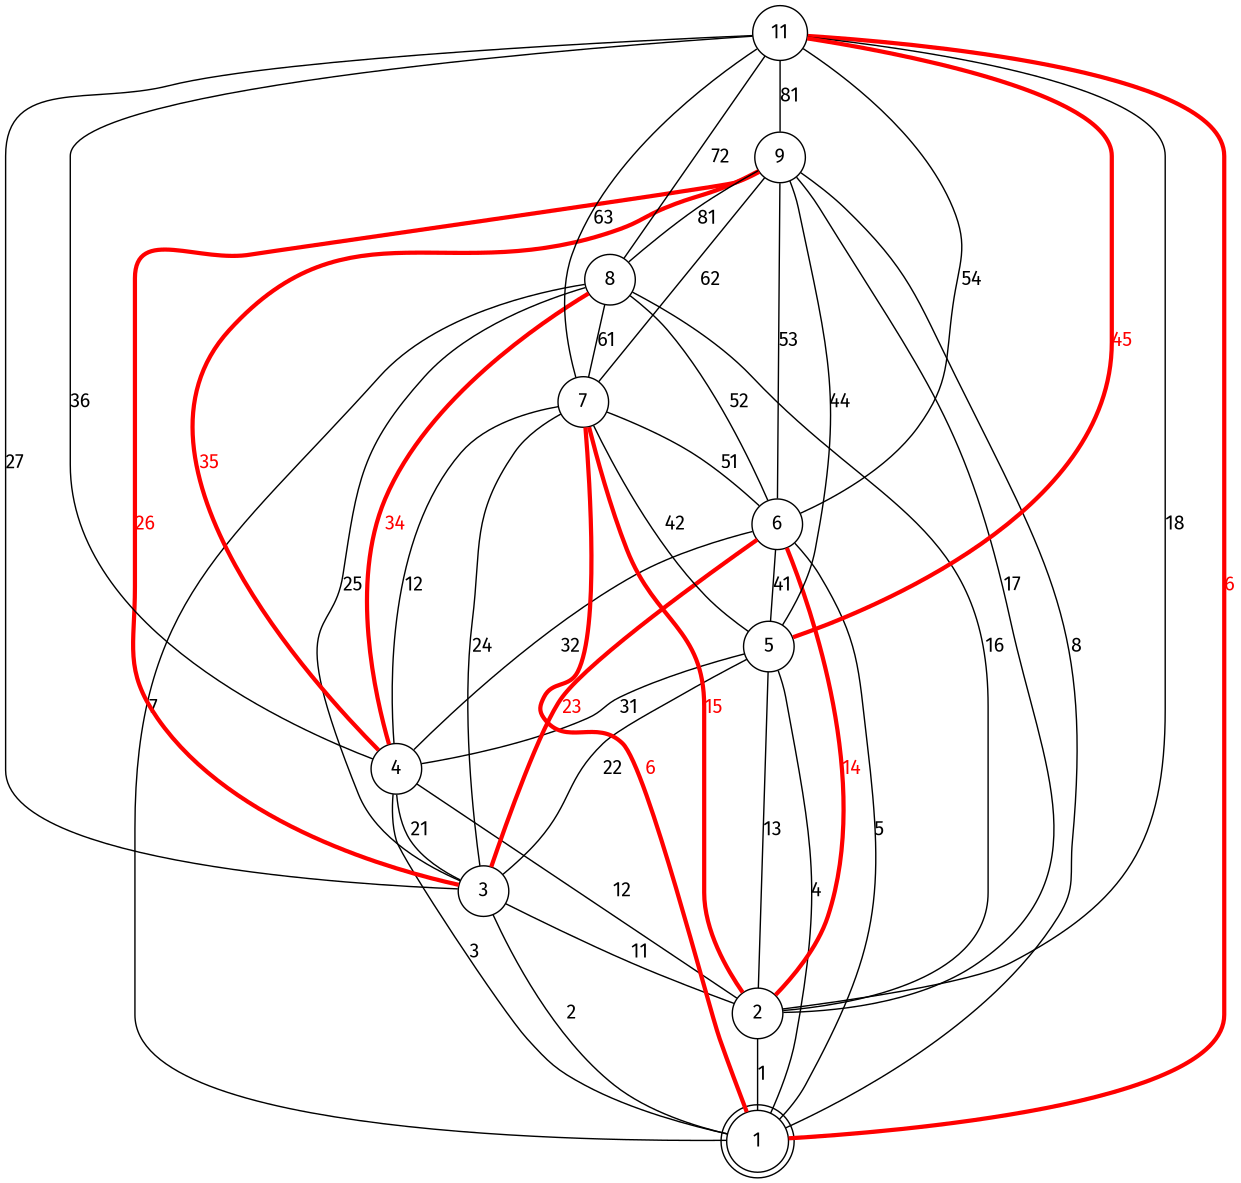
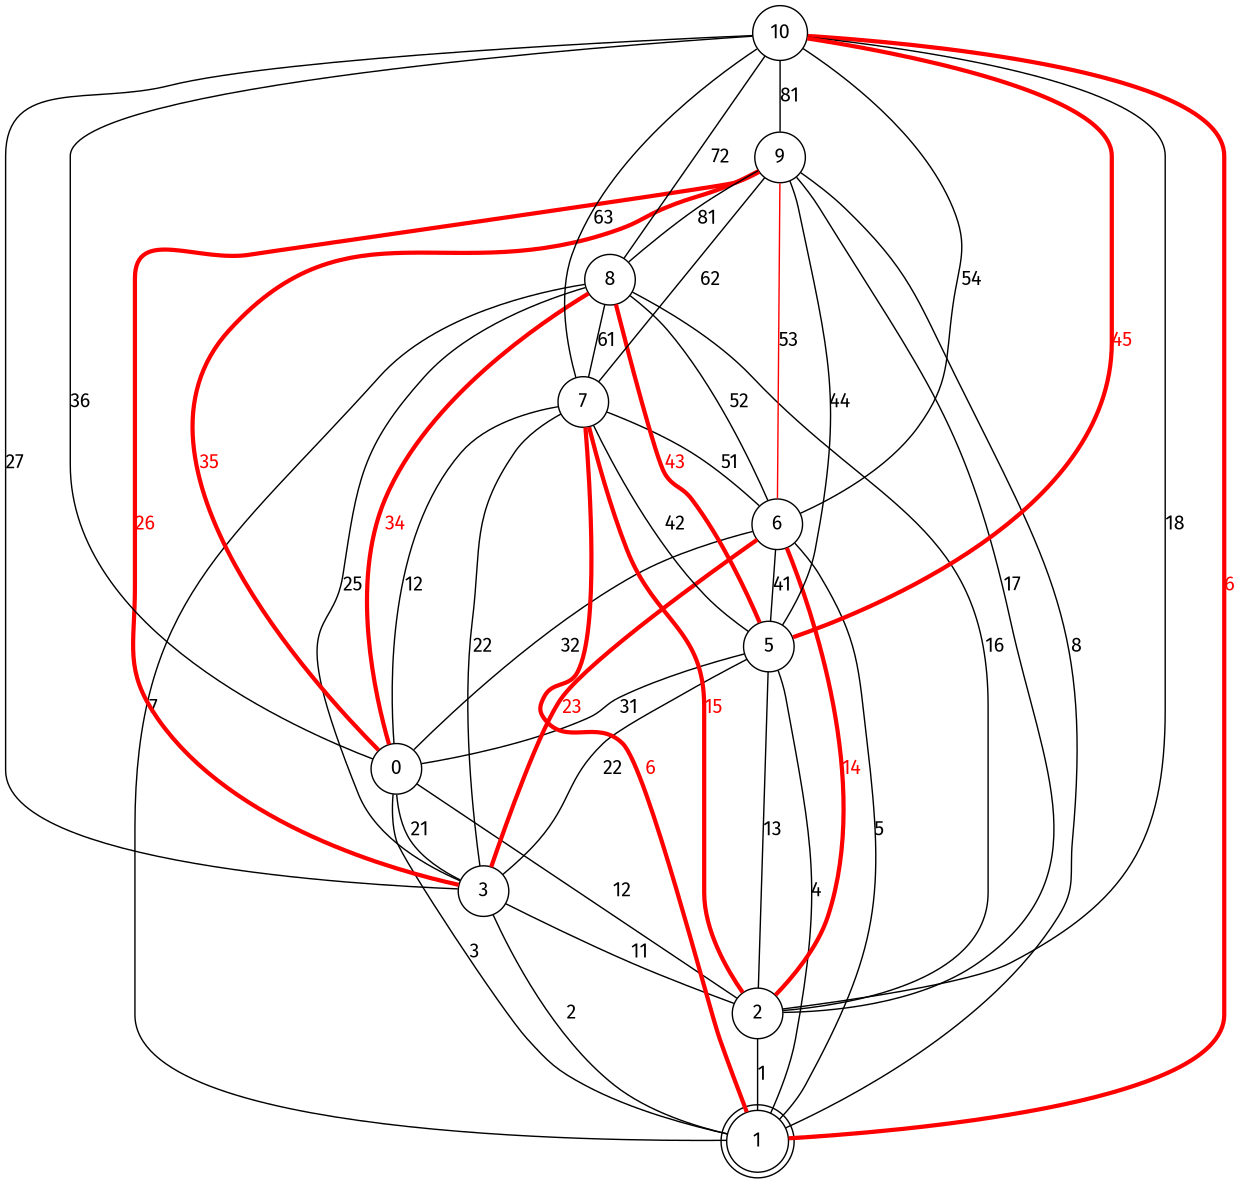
  graph {
    fontname="Fira Sans"
    mindist=2.5
    splines=true
    node [fontname="Fira Sans" shape=circle]
    edge [fontname="Fira Sans"]
    1 [peripheries=2]
    2
    3
-   4
+   4 [label=0]
    5
    6
    7
    8
    9
-   10 [label=11]
+   10
    2 -- 1 [label=1]
    3 -- 1 [label=2]
    3 -- 2 [label=11]
    4 -- 1 [label=3]
    4 -- 2 [label=12]
    4 -- 3 [label=21]
    5 -- 1 [label=4]
    5 -- 2 [label=13]
    5 -- 3 [label=22]
    5 -- 4 [label=31]
    6 -- 1 [label=5]
    6 -- 2 [color=red fontcolor=red label=14 penwidth=3.0]
    6 -- 3 [color=red fontcolor=red label=23 penwidth=3.0]
    6 -- 4 [label=32]
    6 -- 5 [label=41]
    7 -- 1 [color=red fontcolor=red label=6 penwidth=3.0]
    7 -- 2 [color=red fontcolor=red label=15 penwidth=3.0]
-   7 -- 3 [label=24]
+   7 -- 3 [label=22]
    7 -- 4 [label=12]
    7 -- 5 [label=42]
    7 -- 6 [label=51]
    8 -- 1 [label=7]
    8 -- 2 [label=16]
    8 -- 3 [label=25]
    8 -- 4 [color=red fontcolor=red label=34 penwidth=3.0]
+   8 -- 5 [color=red fontcolor=red label=43 penwidth=3.0]
    8 -- 6 [label=52]
    8 -- 7 [label=61]
    9 -- 1 [label=8]
    9 -- 2 [label=17]
    9 -- 3 [color=red fontcolor=red label=26 penwidth=3.0]
    9 -- 4 [color=red fontcolor=red label=35 penwidth=3.0]
    9 -- 5 [label=44]
-   9 -- 6 [label=53]
+   9 -- 6 [label=53 color=red]
    9 -- 7 [label=62]
    9 -- 8 [label=81]
    10 -- 1 [color=red fontcolor=red label=6 penwidth=3.0]
    10 -- 2 [label=18]
    10 -- 3 [label=27]
    10 -- 4 [label=36]
    10 -- 5 [color=red fontcolor=red label=45 penwidth=3.0]
    10 -- 6 [label=54]
    10 -- 7 [label=63]
    10 -- 8 [label=72]
    10 -- 9 [label=81]
  }
